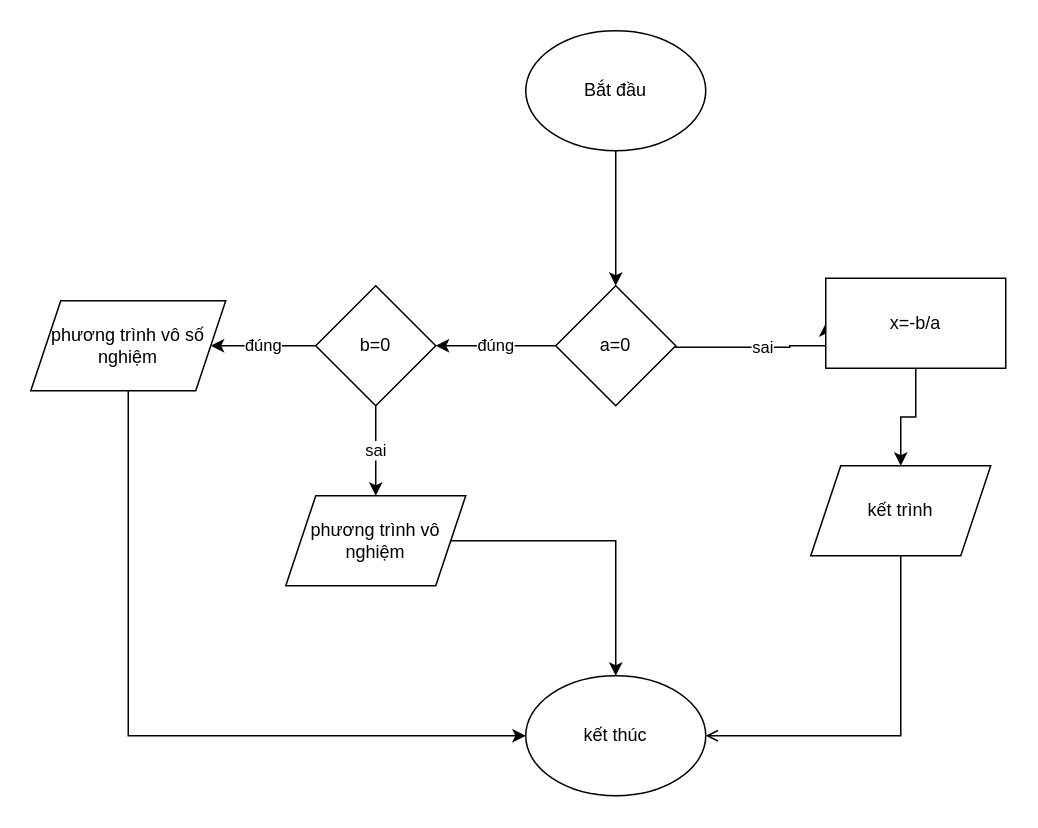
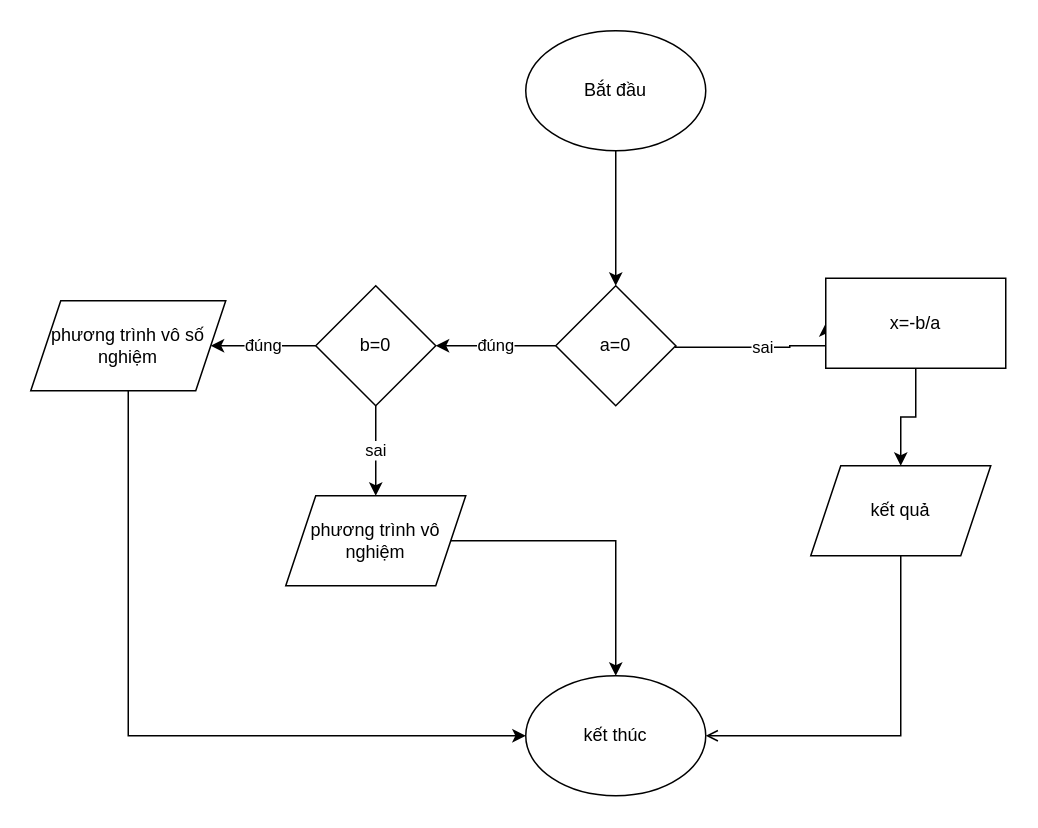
  <mxCell id="0" />
  <mxCell id="1" parent="0" />
  <mxCell id="2" value="" style="edgeStyle=orthogonalEdgeStyle;rounded=0;orthogonalLoop=1;jettySize=auto;html=1;" parent="1" source="3" edge="1"><mxGeometry relative="1" as="geometry"><mxPoint x="410" y="190" as="targetPoint" /></mxGeometry></mxCell>
  <mxCell id="3" value="Bắt đầu" style="ellipse;whiteSpace=wrap;html=1;" parent="1" vertex="1"><mxGeometry x="350" y="20" width="120" height="80" as="geometry" /></mxCell>
  <mxCell id="4" value="sai" style="edgeStyle=orthogonalEdgeStyle;rounded=0;orthogonalLoop=1;jettySize=auto;html=1;entryX=0;entryY=0.5;entryDx=0;entryDy=0;" parent="1" target="17" edge="1"><mxGeometry relative="1" as="geometry"><mxPoint x="450" y="230" as="sourcePoint" /><mxPoint x="610" y="230" as="targetPoint" /><Array as="points"><mxPoint x="450" y="231" /><mxPoint x="526" y="231" /><mxPoint x="526" y="230" /></Array></mxGeometry></mxCell>
  <mxCell id="5" style="edgeStyle=orthogonalEdgeStyle;rounded=0;orthogonalLoop=1;jettySize=auto;html=1;entryX=1;entryY=0.5;entryDx=0;entryDy=0;exitX=0.5;exitY=1;exitDx=0;exitDy=0;endArrow=open;" parent="1" source="18" target="15" edge="1"><mxGeometry relative="1" as="geometry"><mxPoint x="630" y="490" as="sourcePoint" /></mxGeometry></mxCell>
  <mxCell id="6" value="đúng" style="edgeStyle=orthogonalEdgeStyle;rounded=0;orthogonalLoop=1;jettySize=auto;html=1;" parent="1" source="7" target="10" edge="1"><mxGeometry relative="1" as="geometry" /></mxCell>
  <mxCell id="7" value="&lt;div style=&quot;text-align: justify;&quot;&gt;a=0&lt;/div&gt;" style="rhombus;whiteSpace=wrap;html=1;" parent="1" vertex="1"><mxGeometry x="370" y="190" width="80" height="80" as="geometry" /></mxCell>
  <mxCell id="8" value="sai" style="edgeStyle=orthogonalEdgeStyle;rounded=0;orthogonalLoop=1;jettySize=auto;html=1;" parent="1" source="10" target="12" edge="1"><mxGeometry relative="1" as="geometry" /></mxCell>
  <mxCell id="9" value="đúng" style="edgeStyle=orthogonalEdgeStyle;rounded=0;orthogonalLoop=1;jettySize=auto;html=1;" parent="1" source="10" target="14" edge="1"><mxGeometry relative="1" as="geometry" /></mxCell>
  <mxCell id="10" value="b=0" style="rhombus;whiteSpace=wrap;html=1;" parent="1" vertex="1"><mxGeometry x="210" y="190" width="80" height="80" as="geometry" /></mxCell>
  <mxCell id="11" style="edgeStyle=orthogonalEdgeStyle;rounded=0;orthogonalLoop=1;jettySize=auto;html=1;entryX=0.5;entryY=0;entryDx=0;entryDy=0;" parent="1" source="12" target="15" edge="1"><mxGeometry relative="1" as="geometry" /></mxCell>
  <mxCell id="12" value="phương trình vô nghiệm" style="shape=parallelogram;perimeter=parallelogramPerimeter;whiteSpace=wrap;html=1;fixedSize=1;" parent="1" vertex="1"><mxGeometry x="190" y="330" width="120" height="60" as="geometry" /></mxCell>
  <mxCell id="13" style="edgeStyle=orthogonalEdgeStyle;rounded=0;orthogonalLoop=1;jettySize=auto;html=1;entryX=0;entryY=0.5;entryDx=0;entryDy=0;exitX=0.5;exitY=1;exitDx=0;exitDy=0;" parent="1" source="14" target="15" edge="1"><mxGeometry relative="1" as="geometry" /></mxCell>
  <mxCell id="14" value="phương trình vô số nghiệm" style="shape=parallelogram;perimeter=parallelogramPerimeter;whiteSpace=wrap;html=1;fixedSize=1;" parent="1" vertex="1"><mxGeometry x="20" y="200" width="130" height="60" as="geometry" /></mxCell>
  <mxCell id="15" value="kết thúc" style="ellipse;whiteSpace=wrap;html=1;" parent="1" vertex="1"><mxGeometry x="350" y="450" width="120" height="80" as="geometry" /></mxCell>
  <mxCell id="16" value="" style="edgeStyle=orthogonalEdgeStyle;rounded=0;orthogonalLoop=1;jettySize=auto;html=1;" edge="1" parent="1" source="17" target="18"><mxGeometry relative="1" as="geometry" /></mxCell>
  <mxCell id="17" value="x=-b/a" style="rounded=0;whiteSpace=wrap;html=1;" vertex="1" parent="1"><mxGeometry x="550" y="185" width="120" height="60" as="geometry" /></mxCell>
- <mxCell id="18" value="kết trình" style="shape=parallelogram;perimeter=parallelogramPerimeter;whiteSpace=wrap;html=1;fixedSize=1;" vertex="1" parent="1"><mxGeometry x="540" y="310" width="120" height="60" as="geometry" /></mxCell>
+ <mxCell id="18" value="kết quả" style="shape=parallelogram;perimeter=parallelogramPerimeter;whiteSpace=wrap;html=1;fixedSize=1;" vertex="1" parent="1"><mxGeometry x="540" y="310" width="120" height="60" as="geometry" /></mxCell>
